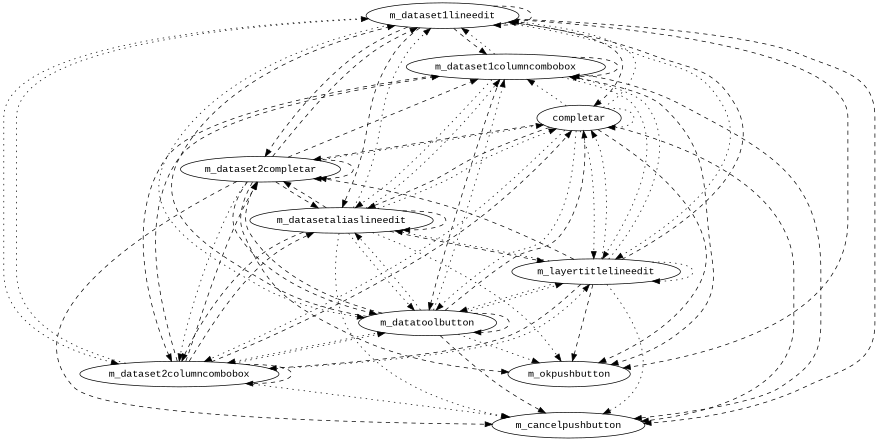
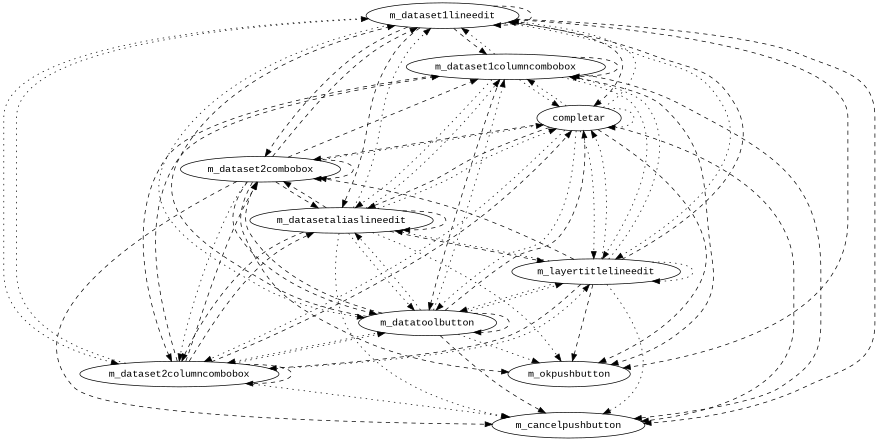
  strict digraph {
    fontname="Liberation Mono"
    node [fontname="Liberation Mono"]
    edge [fontname="Liberation Mono" style=dashed]
    m_dataset1lineedit
    m_dataset1columncombobox
-   m_dataset2combobox [label=m_dataset2completar]
+   m_dataset2combobox
    m_datasetaliaslineedit
    m_dataset2columncombobox
    m_datatoolbutton
    m_layertitlelineedit
    m_okpushbutton
    m_cancelpushbutton
    completar
    m_dataset1lineedit -> m_dataset1lineedit
    m_dataset1lineedit -> m_dataset1columncombobox
    m_dataset1lineedit -> m_dataset2combobox
    m_dataset1lineedit -> m_datasetaliaslineedit
    m_dataset1lineedit -> m_dataset2columncombobox [style=dotted]
    m_dataset1lineedit -> m_datatoolbutton [style=dotted]
    m_dataset1lineedit -> m_layertitlelineedit [style=dotted]
    m_dataset1lineedit -> m_okpushbutton
    m_dataset1lineedit -> m_cancelpushbutton
    m_dataset1lineedit -> completar
    m_dataset1columncombobox -> m_dataset1lineedit [style=dotted]
    m_dataset1columncombobox -> m_dataset1columncombobox
    m_dataset1columncombobox -> m_datasetaliaslineedit [style=dotted]
    m_dataset1columncombobox -> m_dataset2columncombobox
    m_dataset1columncombobox -> m_datatoolbutton
    m_dataset1columncombobox -> m_layertitlelineedit [style=dotted]
    m_dataset1columncombobox -> m_okpushbutton
    m_dataset1columncombobox -> m_cancelpushbutton
+   m_dataset1columncombobox -> completar [style=dotted]
    m_dataset2combobox -> m_dataset1lineedit
    m_dataset2combobox -> m_dataset1columncombobox
    m_dataset2combobox -> m_dataset2combobox
    m_dataset2combobox -> m_datasetaliaslineedit
    m_dataset2combobox -> m_dataset2columncombobox [style=dotted]
    m_dataset2combobox -> m_datatoolbutton
    m_dataset2combobox -> m_okpushbutton
    m_dataset2combobox -> m_cancelpushbutton
    m_dataset2combobox -> completar [style=dotted]
    m_datasetaliaslineedit -> m_dataset1lineedit [style=dotted]
    m_datasetaliaslineedit -> m_dataset1columncombobox [style=dotted]
    m_datasetaliaslineedit -> m_dataset2combobox
    m_datasetaliaslineedit -> m_datasetaliaslineedit
    m_datasetaliaslineedit -> m_dataset2columncombobox
    m_datasetaliaslineedit -> m_datatoolbutton [style=dotted]
    m_datasetaliaslineedit -> m_layertitlelineedit
    m_datasetaliaslineedit -> m_okpushbutton [style=dotted]
    m_datasetaliaslineedit -> m_cancelpushbutton [style=dotted]
    m_datasetaliaslineedit -> completar [style=dotted]
    m_dataset2columncombobox -> m_dataset1lineedit [style=dotted]
    m_dataset2columncombobox -> m_dataset1columncombobox
    m_dataset2columncombobox -> m_dataset2combobox
    m_dataset2columncombobox -> m_datasetaliaslineedit
    m_dataset2columncombobox -> m_dataset2columncombobox
    m_dataset2columncombobox -> m_datatoolbutton [style=dotted]
    m_dataset2columncombobox -> m_layertitlelineedit [style=dotted]
    m_dataset2columncombobox -> m_cancelpushbutton [style=dotted]
    m_dataset2columncombobox -> completar
    m_datatoolbutton -> m_dataset1lineedit
    m_datatoolbutton -> m_dataset1columncombobox [style=dotted]
    m_datatoolbutton -> m_dataset2combobox
    m_datatoolbutton -> m_datasetaliaslineedit [style=dotted]
    m_datatoolbutton -> m_dataset2columncombobox [style=dotted]
    m_datatoolbutton -> m_datatoolbutton
    m_datatoolbutton -> m_layertitlelineedit [style=dotted]
    m_datatoolbutton -> m_okpushbutton [style=dotted]
    m_datatoolbutton -> m_cancelpushbutton
    m_datatoolbutton -> completar
    m_layertitlelineedit -> m_dataset1lineedit
    m_layertitlelineedit -> m_dataset1columncombobox [style=dotted]
    m_layertitlelineedit -> m_dataset2combobox
    m_layertitlelineedit -> m_datasetaliaslineedit [style=dotted]
    m_layertitlelineedit -> m_dataset2columncombobox
    m_layertitlelineedit -> m_datatoolbutton [style=dotted]
    m_layertitlelineedit -> m_layertitlelineedit [style=dotted]
    m_layertitlelineedit -> m_okpushbutton
    m_layertitlelineedit -> m_cancelpushbutton [style=dotted]
    m_layertitlelineedit -> completar [style=dotted]
    completar -> m_dataset1lineedit [style=dotted]
    completar -> m_dataset1columncombobox [style=dotted]
    completar -> m_dataset2combobox
    completar -> m_datasetaliaslineedit
    completar -> m_dataset2columncombobox [style=dotted]
    completar -> m_datatoolbutton [style=dotted]
    completar -> m_layertitlelineedit [style=dotted]
    completar -> m_okpushbutton
    completar -> m_cancelpushbutton
    completar -> completar [style=dotted]
  }
